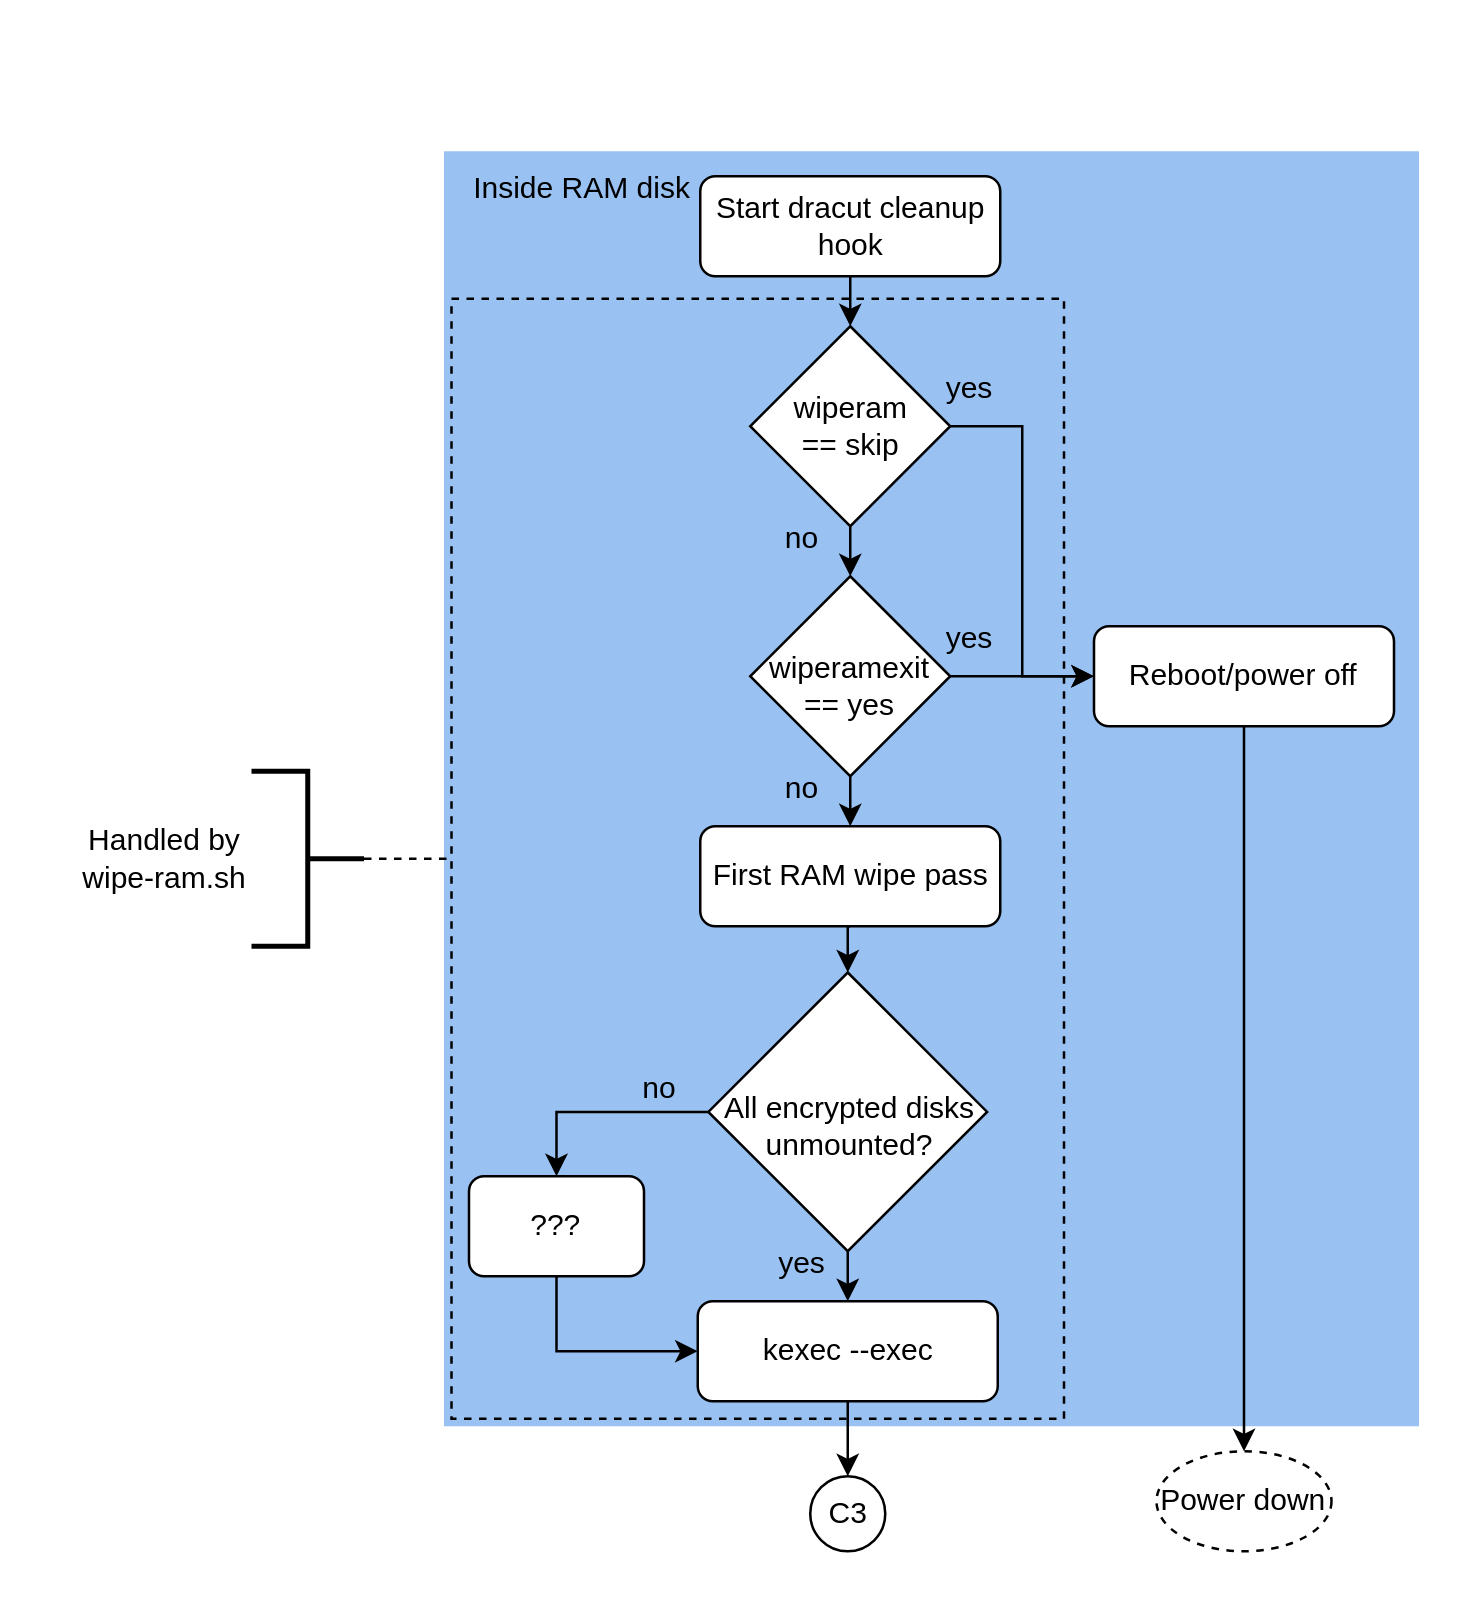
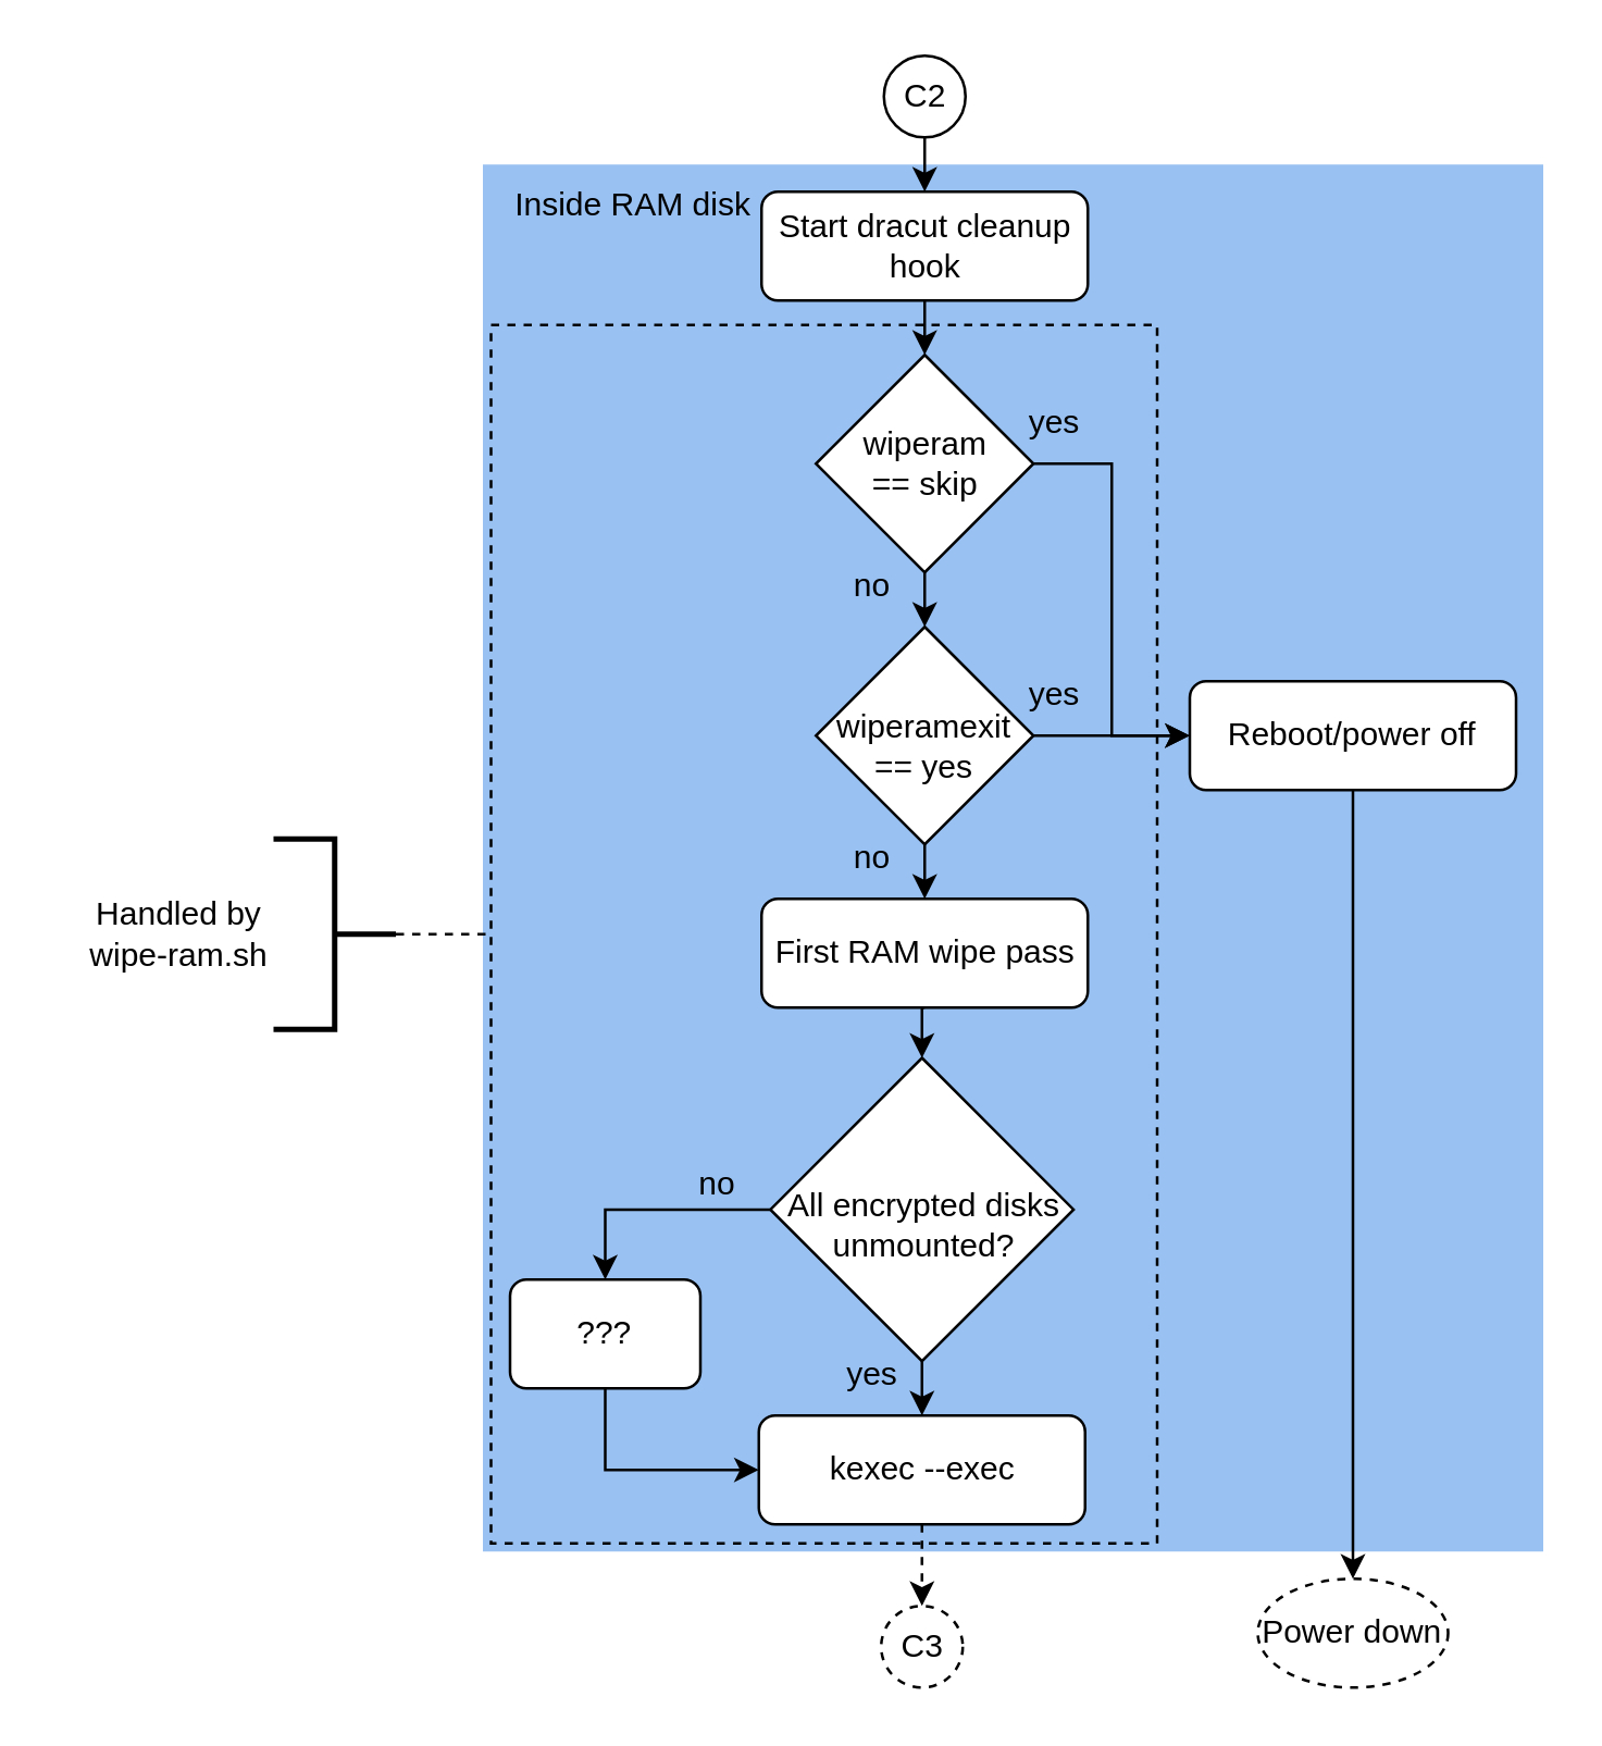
  <mxCell id="0" />
  <mxCell id="1" parent="0" />
  <mxCell id="2" value="" style="rounded=0;whiteSpace=wrap;html=1;strokeColor=none;fillColor=light-dark(#99c1f1, #ededed);" vertex="1" parent="1"><mxGeometry x="177" y="60" width="390" height="510" as="geometry" /></mxCell>
  <mxCell id="3" style="edgeStyle=orthogonalEdgeStyle;rounded=0;orthogonalLoop=1;jettySize=auto;html=1;exitX=0.5;exitY=1;exitDx=0;exitDy=0;entryX=0.5;entryY=0;entryDx=0;entryDy=0;" edge="1" parent="1" source="4" target="7"><mxGeometry relative="1" as="geometry" /></mxCell>
  <mxCell id="4" value="Start dracut cleanup&lt;br&gt;hook" style="rounded=1;whiteSpace=wrap;html=1;fontSize=12;glass=0;strokeWidth=1;shadow=0;" vertex="1" parent="1"><mxGeometry x="279.5" y="70" width="120" height="40" as="geometry" /></mxCell>
  <mxCell id="5" style="edgeStyle=orthogonalEdgeStyle;rounded=0;orthogonalLoop=1;jettySize=auto;html=1;exitX=0.5;exitY=1;exitDx=0;exitDy=0;entryX=0.5;entryY=0;entryDx=0;entryDy=0;" edge="1" parent="1" source="7" target="10"><mxGeometry relative="1" as="geometry" /></mxCell>
  <mxCell id="6" style="edgeStyle=orthogonalEdgeStyle;rounded=0;orthogonalLoop=1;jettySize=auto;html=1;exitX=1;exitY=0.5;exitDx=0;exitDy=0;entryX=0;entryY=0.5;entryDx=0;entryDy=0;" edge="1" parent="1" source="7" target="31"><mxGeometry relative="1" as="geometry"><mxPoint x="424.5" y="215" as="targetPoint" /></mxGeometry></mxCell>
  <mxCell id="7" value="&lt;div&gt;wiperam&lt;/div&gt;&lt;div&gt;== skip&lt;/div&gt;" style="rhombus;whiteSpace=wrap;html=1;" vertex="1" parent="1"><mxGeometry x="299.5" y="130" width="80" height="80" as="geometry" /></mxCell>
  <mxCell id="8" style="edgeStyle=orthogonalEdgeStyle;rounded=0;orthogonalLoop=1;jettySize=auto;html=1;exitX=1;exitY=0.5;exitDx=0;exitDy=0;entryX=0;entryY=0.5;entryDx=0;entryDy=0;" edge="1" parent="1" source="10" target="31"><mxGeometry relative="1" as="geometry"><mxPoint x="424.5" y="215" as="targetPoint" /></mxGeometry></mxCell>
  <mxCell id="9" style="edgeStyle=orthogonalEdgeStyle;rounded=0;orthogonalLoop=1;jettySize=auto;html=1;exitX=0.5;exitY=1;exitDx=0;exitDy=0;entryX=0.5;entryY=0;entryDx=0;entryDy=0;" edge="1" parent="1" source="10" target="17"><mxGeometry relative="1" as="geometry" /></mxCell>
  <mxCell id="10" value="" style="rhombus;whiteSpace=wrap;html=1;" vertex="1" parent="1"><mxGeometry x="299.5" y="230" width="80" height="80" as="geometry" /></mxCell>
  <mxCell id="11" value="&lt;div&gt;wiperamexit&lt;/div&gt;&lt;div&gt;== yes&lt;br&gt;&lt;/div&gt;" style="text;html=1;align=center;verticalAlign=middle;resizable=0;points=[];autosize=1;strokeColor=none;fillColor=none;" vertex="1" parent="1"><mxGeometry x="293.5" y="254" width="90" height="40" as="geometry" /></mxCell>
  <mxCell id="12" value="no" style="text;html=1;align=center;verticalAlign=middle;resizable=0;points=[];autosize=1;strokeColor=none;fillColor=none;" vertex="1" parent="1"><mxGeometry x="299.5" y="200" width="40" height="30" as="geometry" /></mxCell>
  <mxCell id="13" value="no" style="text;html=1;align=center;verticalAlign=middle;resizable=0;points=[];autosize=1;strokeColor=none;fillColor=none;" vertex="1" parent="1"><mxGeometry x="299.5" y="300" width="40" height="30" as="geometry" /></mxCell>
  <mxCell id="14" value="&lt;div&gt;yes&lt;/div&gt;" style="text;html=1;align=center;verticalAlign=middle;resizable=0;points=[];autosize=1;strokeColor=none;fillColor=none;" vertex="1" parent="1"><mxGeometry x="367" y="140" width="40" height="30" as="geometry" /></mxCell>
  <mxCell id="15" value="&lt;div&gt;yes&lt;/div&gt;" style="text;html=1;align=center;verticalAlign=middle;resizable=0;points=[];autosize=1;strokeColor=none;fillColor=none;" vertex="1" parent="1"><mxGeometry x="367" y="240" width="40" height="30" as="geometry" /></mxCell>
  <mxCell id="16" style="edgeStyle=orthogonalEdgeStyle;rounded=0;orthogonalLoop=1;jettySize=auto;html=1;exitX=0.5;exitY=1;exitDx=0;exitDy=0;entryX=0.5;entryY=0;entryDx=0;entryDy=0;" edge="1" parent="1" source="17" target="20"><mxGeometry relative="1" as="geometry" /></mxCell>
  <mxCell id="17" value="First RAM wipe pass" style="rounded=1;whiteSpace=wrap;html=1;fontSize=12;glass=0;strokeWidth=1;shadow=0;" vertex="1" parent="1"><mxGeometry x="279.5" y="330" width="120" height="40" as="geometry" /></mxCell>
  <mxCell id="18" style="edgeStyle=orthogonalEdgeStyle;rounded=0;orthogonalLoop=1;jettySize=auto;html=1;exitX=0.5;exitY=1;exitDx=0;exitDy=0;entryX=0.5;entryY=0;entryDx=0;entryDy=0;" edge="1" parent="1" source="20" target="23"><mxGeometry relative="1" as="geometry" /></mxCell>
  <mxCell id="19" style="edgeStyle=orthogonalEdgeStyle;rounded=0;orthogonalLoop=1;jettySize=auto;html=1;entryX=0.5;entryY=0;entryDx=0;entryDy=0;" edge="1" parent="1" source="20" target="26"><mxGeometry relative="1" as="geometry" /></mxCell>
  <mxCell id="20" value="" style="rhombus;whiteSpace=wrap;html=1;" vertex="1" parent="1"><mxGeometry x="282.75" y="388.5" width="111.5" height="111.5" as="geometry" /></mxCell>
  <mxCell id="21" value="All encrypted disks&lt;br&gt; unmounted?" style="text;html=1;align=center;verticalAlign=middle;resizable=0;points=[];autosize=1;strokeColor=none;fillColor=none;" vertex="1" parent="1"><mxGeometry x="278.5" y="430" width="120" height="40" as="geometry" /></mxCell>
- <mxCell id="22" style="edgeStyle=orthogonalEdgeStyle;rounded=0;orthogonalLoop=1;jettySize=auto;html=1;exitX=0.5;exitY=1;exitDx=0;exitDy=0;entryX=0.5;entryY=0;entryDx=0;entryDy=0;" edge="1" parent="1" source="23" target="34"><mxGeometry relative="1" as="geometry" /></mxCell>
+ <mxCell id="22" style="edgeStyle=orthogonalEdgeStyle;rounded=0;orthogonalLoop=1;jettySize=auto;html=1;exitX=0.5;exitY=1;exitDx=0;exitDy=0;entryX=0.5;entryY=0;entryDx=0;entryDy=0;dashed=1;" edge="1" parent="1" source="23" target="34"><mxGeometry relative="1" as="geometry" /></mxCell>
  <mxCell id="23" value="kexec --exec" style="rounded=1;whiteSpace=wrap;html=1;fontSize=12;glass=0;strokeWidth=1;shadow=0;" vertex="1" parent="1"><mxGeometry x="278.5" y="520" width="120" height="40" as="geometry" /></mxCell>
  <mxCell id="24" value="yes" style="text;html=1;align=center;verticalAlign=middle;resizable=0;points=[];autosize=1;strokeColor=none;fillColor=none;" vertex="1" parent="1"><mxGeometry x="299.5" y="490" width="40" height="30" as="geometry" /></mxCell>
  <mxCell id="25" style="edgeStyle=orthogonalEdgeStyle;rounded=0;orthogonalLoop=1;jettySize=auto;html=1;exitX=0.5;exitY=1;exitDx=0;exitDy=0;entryX=0;entryY=0.5;entryDx=0;entryDy=0;" edge="1" parent="1" source="26" target="23"><mxGeometry relative="1" as="geometry" /></mxCell>
  <mxCell id="26" value="???" style="rounded=1;whiteSpace=wrap;html=1;fontSize=12;glass=0;strokeWidth=1;shadow=0;" vertex="1" parent="1"><mxGeometry x="187" y="470" width="70" height="40" as="geometry" /></mxCell>
  <mxCell id="27" value="no" style="text;html=1;align=center;verticalAlign=middle;resizable=0;points=[];autosize=1;strokeColor=none;fillColor=none;" vertex="1" parent="1"><mxGeometry x="242.75" y="420" width="40" height="30" as="geometry" /></mxCell>
  <mxCell id="28" value="Inside RAM disk" style="text;html=1;align=center;verticalAlign=middle;resizable=0;points=[];autosize=1;strokeColor=none;fillColor=none;" vertex="1" parent="1"><mxGeometry x="177" y="60" width="110" height="30" as="geometry" /></mxCell>
  <mxCell id="29" value="Power down" style="ellipse;whiteSpace=wrap;html=1;dashed=1;" vertex="1" parent="1"><mxGeometry x="462" y="580" width="70" height="40" as="geometry" /></mxCell>
  <mxCell id="30" style="edgeStyle=orthogonalEdgeStyle;rounded=0;orthogonalLoop=1;jettySize=auto;html=1;exitX=0.5;exitY=1;exitDx=0;exitDy=0;entryX=0.5;entryY=0;entryDx=0;entryDy=0;" edge="1" parent="1" source="31" target="29"><mxGeometry relative="1" as="geometry" /></mxCell>
  <mxCell id="31" value="Reboot/power off" style="rounded=1;whiteSpace=wrap;html=1;fontSize=12;glass=0;strokeWidth=1;shadow=0;" vertex="1" parent="1"><mxGeometry x="437" y="250" width="120" height="40" as="geometry" /></mxCell>
- <mxCell id="34" value="C3" style="ellipse;whiteSpace=wrap;html=1;aspect=fixed;" vertex="1" parent="1"><mxGeometry x="323.5" y="590" width="30" height="30" as="geometry" /></mxCell>
+ <mxCell id="32" style="edgeStyle=orthogonalEdgeStyle;rounded=0;orthogonalLoop=1;jettySize=auto;html=1;exitX=0.5;exitY=1;exitDx=0;exitDy=0;entryX=0.5;entryY=0;entryDx=0;entryDy=0;" edge="1" parent="1" source="33" target="4"><mxGeometry relative="1" as="geometry" /></mxCell>
+ <mxCell id="33" value="C2" style="ellipse;whiteSpace=wrap;html=1;aspect=fixed;" vertex="1" parent="1"><mxGeometry x="324.5" y="20" width="30" height="30" as="geometry" /></mxCell>
+ <mxCell id="34" value="C3" style="ellipse;whiteSpace=wrap;html=1;aspect=fixed;dashed=1;" vertex="1" parent="1"><mxGeometry x="323.5" y="590" width="30" height="30" as="geometry" /></mxCell>
  <mxCell id="35" value="" style="rounded=0;whiteSpace=wrap;html=1;fillColor=none;dashed=1;" vertex="1" parent="1"><mxGeometry x="180" y="119" width="245" height="448" as="geometry" /></mxCell>
  <mxCell id="36" style="edgeStyle=orthogonalEdgeStyle;rounded=0;orthogonalLoop=1;jettySize=auto;html=1;exitX=0;exitY=0.5;exitDx=0;exitDy=0;exitPerimeter=0;entryX=0;entryY=0.5;entryDx=0;entryDy=0;dashed=1;endArrow=none;startFill=0;" edge="1" parent="1" source="37" target="35"><mxGeometry relative="1" as="geometry" /></mxCell>
  <mxCell id="37" value="" style="strokeWidth=2;html=1;shape=mxgraph.flowchart.annotation_2;align=left;labelPosition=right;pointerEvents=1;rotation=-180;" vertex="1" parent="1"><mxGeometry x="100" y="308" width="45" height="70" as="geometry" /></mxCell>
  <mxCell id="38" value="Handled by&lt;br&gt;wipe-ram.sh" style="text;html=1;align=center;verticalAlign=middle;resizable=0;points=[];autosize=1;strokeColor=none;fillColor=default;" vertex="1" parent="1"><mxGeometry x="20" y="323" width="90" height="40" as="geometry" /></mxCell>
